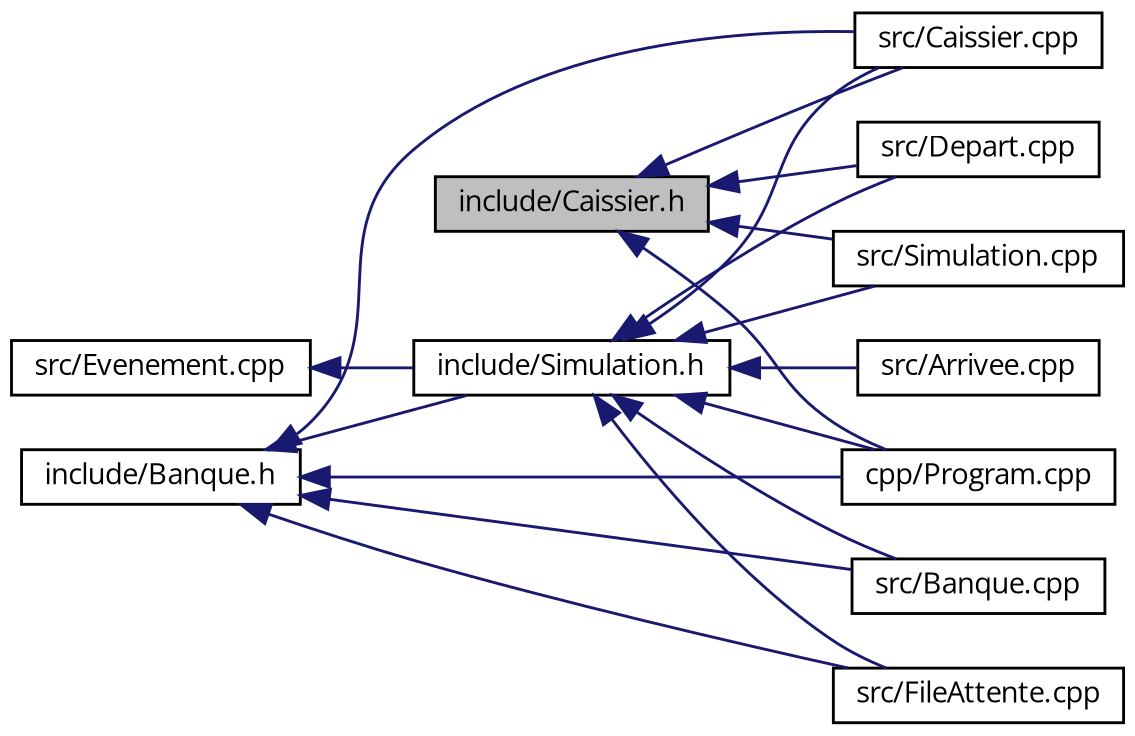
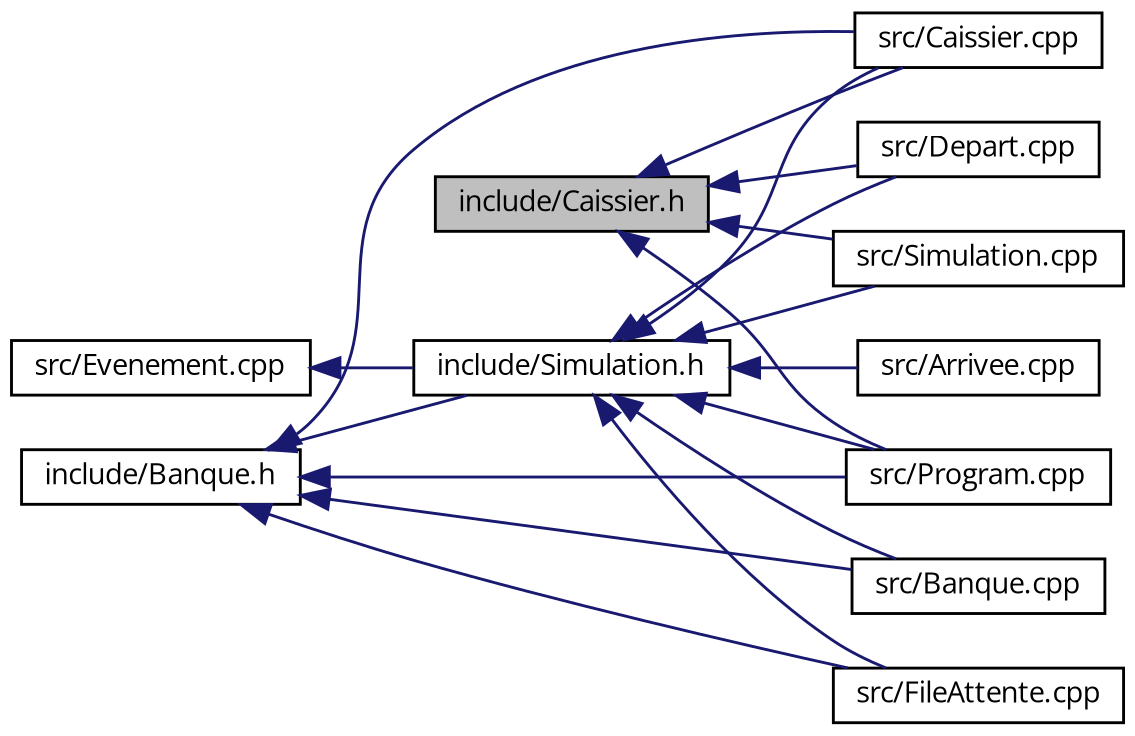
  digraph {
    fontname="Open Sans"
    rankdir=LR
    node [color=black fillcolor=white fontname="Open Sans" fontsize=10 shape=record style=filled]
    edge [color=midnightblue dir=back fontname="Open Sans" fontsize=10 labelfontname=Helvetica labelfontsize=10 style=solid]
    n1 [fillcolor=grey75 fontcolor=black height=0.2 label="include/Caissier.h" width=0.4]
    n2 [height=0.2 label="src/Caissier.cpp" width=0.4]
    n3 [height=0.2 label="src/Depart.cpp" width=0.4]
-   n4 [height=0.2 label="cpp/Program.cpp" width=0.4]
+   n4 [height=0.2 label="src/Program.cpp" width=0.4]
    n5 [height=0.2 label="src/Simulation.cpp" width=0.4]
    n6 [height=0.2 label="include/Banque.h" width=0.4]
    n7 [height=0.2 label="include/Simulation.h" width=0.4]
    n8 [height=0.2 label="src/Banque.cpp" width=0.4]
    n9 [height=0.2 label="src/FileAttente.cpp" width=0.4]
    n10 [height=0.2 label="src/Arrivee.cpp" width=0.4]
    n11 [height=0.2 label="src/Evenement.cpp" width=0.4]
    n1 -> n2
    n1 -> n3
    n1 -> n4
    n1 -> n5
    n6 -> n2
    n6 -> n4
    n6 -> n7
    n6 -> n8
    n6 -> n9
    n7 -> n2
    n7 -> n3
    n7 -> n4
    n7 -> n5
    n7 -> n8
    n7 -> n9
    n7 -> n10
    n11 -> n7
  }
